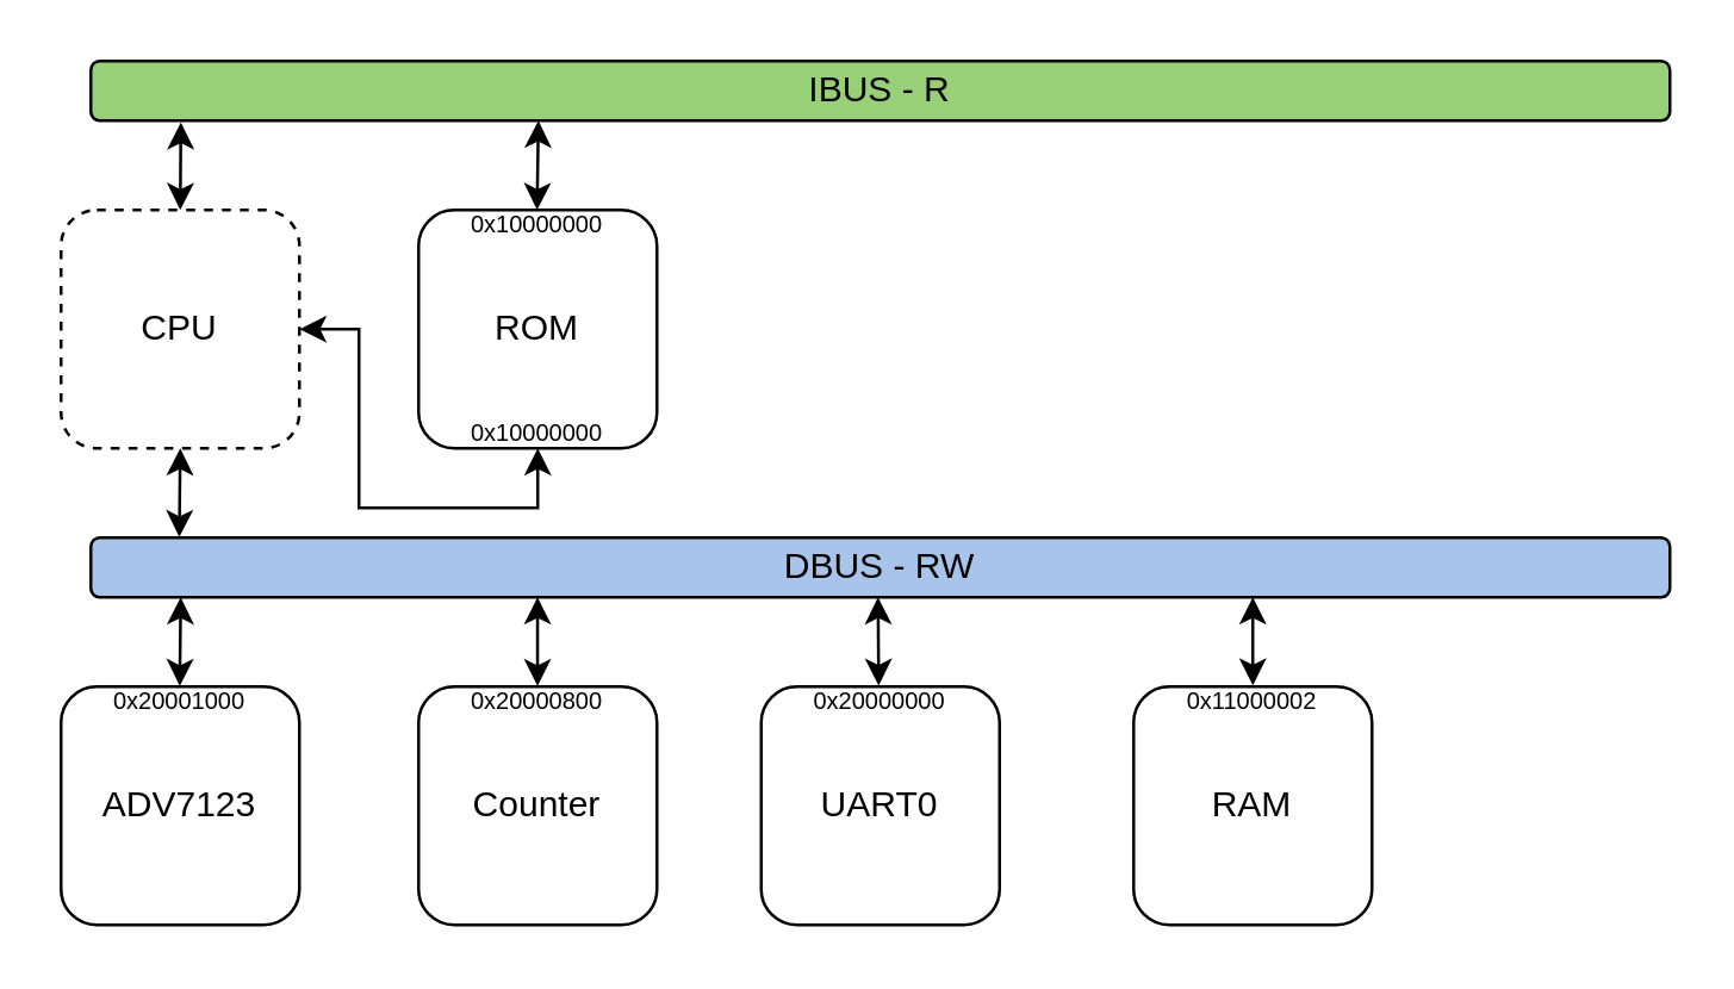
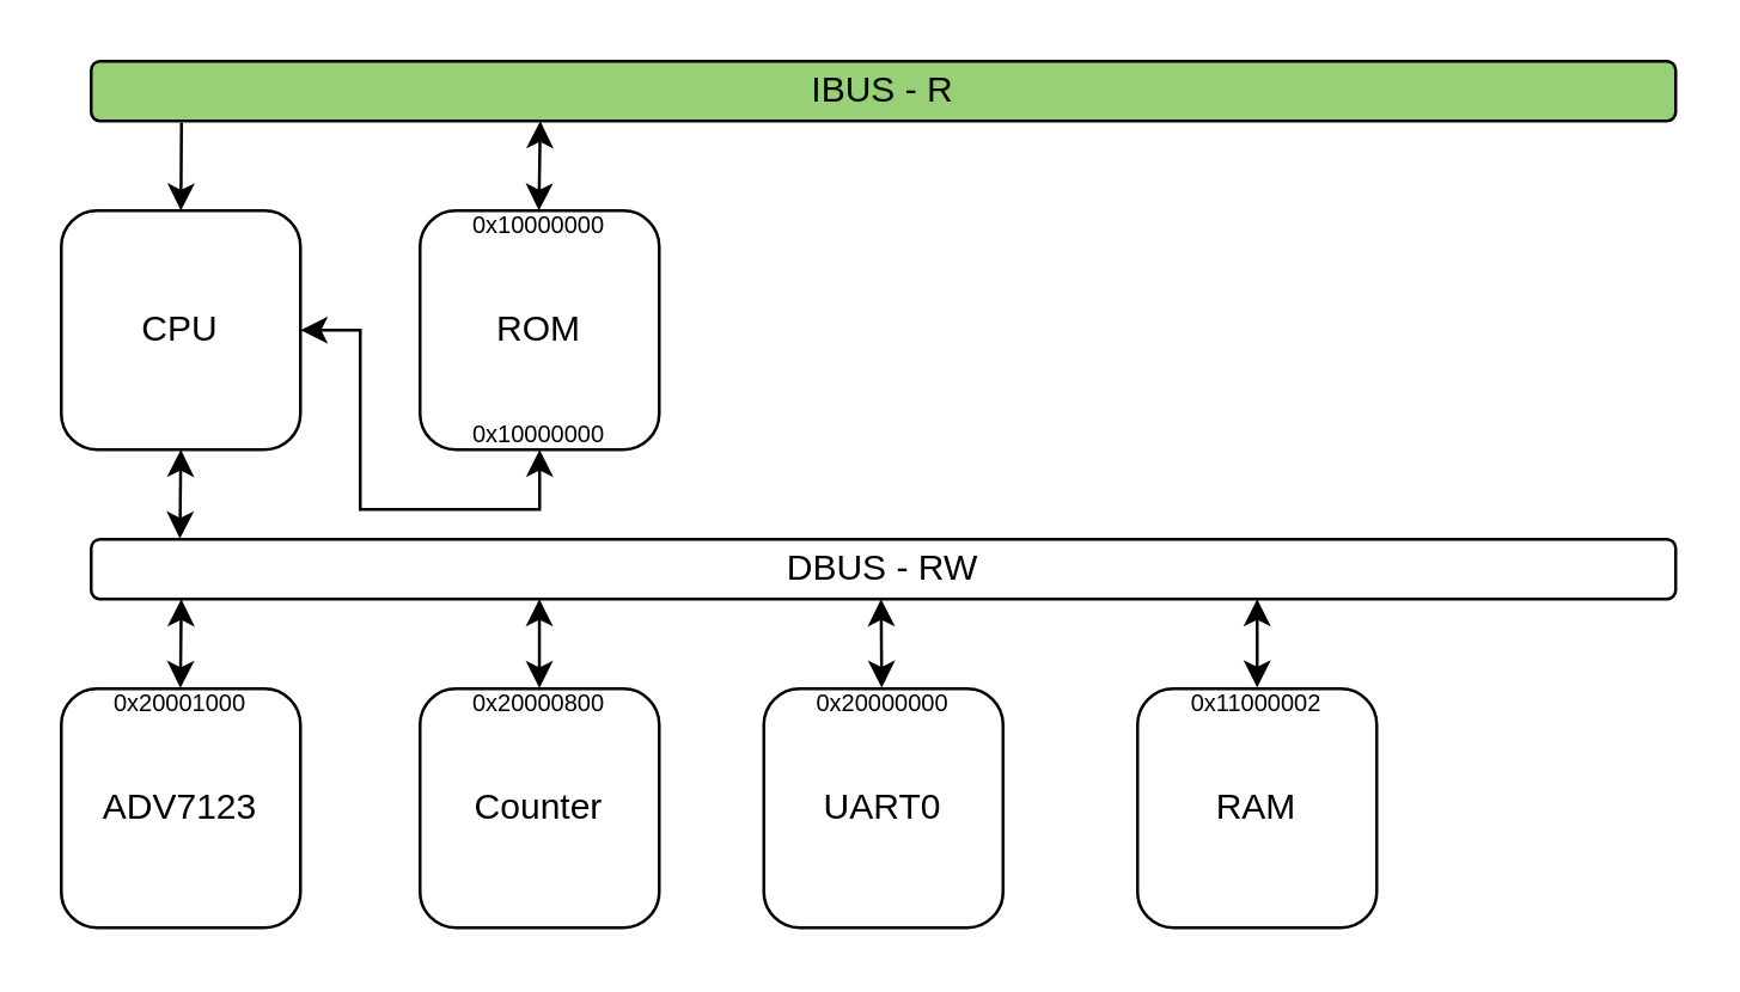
  <mxCell id="0" />
  <mxCell id="1" parent="0" />
- <mxCell id="2" style="edgeStyle=orthogonalEdgeStyle;rounded=0;orthogonalLoop=1;jettySize=auto;html=1;exitX=0.5;exitY=0;exitDx=0;exitDy=0;entryX=0.057;entryY=1.029;entryDx=0;entryDy=0;entryPerimeter=0;startArrow=classic;startFill=1;" edge="1" parent="1" source="3" target="4"><mxGeometry relative="1" as="geometry" /></mxCell>
- <mxCell id="3" value="CPU" style="rounded=1;whiteSpace=wrap;html=1;dashed=1;" vertex="1" parent="1"><mxGeometry x="20" y="70" width="80" height="80" as="geometry" /></mxCell>
+ <mxCell id="2" style="edgeStyle=orthogonalEdgeStyle;rounded=0;orthogonalLoop=1;jettySize=auto;html=1;exitX=0.5;exitY=0;exitDx=0;exitDy=0;entryX=0.057;entryY=1.029;entryDx=0;entryDy=0;entryPerimeter=0;startArrow=classic;startFill=1;endArrow=none;" edge="1" parent="1" source="3" target="4"><mxGeometry relative="1" as="geometry" /></mxCell>
+ <mxCell id="3" value="CPU" style="rounded=1;whiteSpace=wrap;html=1;" vertex="1" parent="1"><mxGeometry x="20" y="70" width="80" height="80" as="geometry" /></mxCell>
  <mxCell id="4" value="IBUS - R" style="rounded=1;whiteSpace=wrap;html=1;gradientColor=none;fillColor=#97D077;" vertex="1" parent="1"><mxGeometry x="30" y="20" width="530" height="20" as="geometry" /></mxCell>
- <mxCell id="5" value="DBUS - RW" style="rounded=1;whiteSpace=wrap;html=1;fillColor=#A9C4EB;" vertex="1" parent="1"><mxGeometry x="30" y="180" width="530" height="20" as="geometry" /></mxCell>
+ <mxCell id="5" value="DBUS - RW" style="rounded=1;whiteSpace=wrap;html=1;fillColor=#ffffff;" vertex="1" parent="1"><mxGeometry x="30" y="180" width="530" height="20" as="geometry" /></mxCell>
  <mxCell id="6" value="" style="endArrow=classic;startArrow=classic;html=1;entryX=0.5;entryY=1;entryDx=0;entryDy=0;exitX=0.056;exitY=-0.01;exitDx=0;exitDy=0;exitPerimeter=0;" edge="1" parent="1" source="5" target="3"><mxGeometry width="50" height="50" relative="1" as="geometry"><mxPoint x="51" y="163" as="sourcePoint" /><mxPoint x="70" y="220" as="targetPoint" /></mxGeometry></mxCell>
  <mxCell id="7" style="edgeStyle=orthogonalEdgeStyle;rounded=0;orthogonalLoop=1;jettySize=auto;html=1;exitX=0.5;exitY=1;exitDx=0;exitDy=0;startArrow=classic;startFill=1;" edge="1" parent="1" source="8" target="3"><mxGeometry relative="1" as="geometry" /></mxCell>
  <mxCell id="8" value="ROM" style="rounded=1;whiteSpace=wrap;html=1;strokeColor=#000000;fillColor=#FFFFFF;gradientColor=none;" vertex="1" parent="1"><mxGeometry x="140" y="70" width="80" height="80" as="geometry" /></mxCell>
  <mxCell id="9" style="edgeStyle=orthogonalEdgeStyle;rounded=0;orthogonalLoop=1;jettySize=auto;html=1;exitX=0.5;exitY=1;exitDx=0;exitDy=0;entryX=0.282;entryY=-0.003;entryDx=0;entryDy=0;entryPerimeter=0;startArrow=classic;startFill=1;" edge="1" parent="1"><mxGeometry relative="1" as="geometry"><mxPoint x="180.23" y="40" as="sourcePoint" /><mxPoint x="179.765" y="70" as="targetPoint" /></mxGeometry></mxCell>
  <mxCell id="10" value="ADV7123" style="rounded=1;whiteSpace=wrap;html=1;strokeColor=#000000;fillColor=#FFFFFF;gradientColor=none;" vertex="1" parent="1"><mxGeometry x="20" y="230" width="80" height="80" as="geometry" /></mxCell>
  <mxCell id="11" value="" style="endArrow=classic;startArrow=classic;html=1;entryX=0.5;entryY=1;entryDx=0;entryDy=0;exitX=0.056;exitY=-0.01;exitDx=0;exitDy=0;exitPerimeter=0;" edge="1" parent="1"><mxGeometry width="50" height="50" relative="1" as="geometry"><mxPoint x="59.84" y="229.8" as="sourcePoint" /><mxPoint x="60.16" y="200" as="targetPoint" /></mxGeometry></mxCell>
  <mxCell id="12" value="Counter" style="rounded=1;whiteSpace=wrap;html=1;strokeColor=#000000;fillColor=#FFFFFF;gradientColor=none;" vertex="1" parent="1"><mxGeometry x="140" y="230" width="80" height="80" as="geometry" /></mxCell>
  <mxCell id="13" style="edgeStyle=orthogonalEdgeStyle;rounded=0;orthogonalLoop=1;jettySize=auto;html=1;exitX=0.5;exitY=1;exitDx=0;exitDy=0;entryX=0.283;entryY=-0.005;entryDx=0;entryDy=0;entryPerimeter=0;startArrow=classic;startFill=1;" edge="1" parent="1"><mxGeometry relative="1" as="geometry"><mxPoint x="179.922" y="200.005" as="sourcePoint" /><mxPoint x="179.922" y="229.843" as="targetPoint" /></mxGeometry></mxCell>
  <mxCell id="14" value="UART0" style="rounded=1;whiteSpace=wrap;html=1;strokeColor=#000000;fillColor=#FFFFFF;gradientColor=none;" vertex="1" parent="1"><mxGeometry x="255" y="230" width="80" height="80" as="geometry" /></mxCell>
  <mxCell id="15" style="edgeStyle=orthogonalEdgeStyle;rounded=0;orthogonalLoop=1;jettySize=auto;html=1;exitX=0.5;exitY=1;exitDx=0;exitDy=0;entryX=0.283;entryY=-0.005;entryDx=0;entryDy=0;entryPerimeter=0;startArrow=classic;startFill=1;" edge="1" parent="1"><mxGeometry relative="1" as="geometry"><mxPoint x="294.212" y="200.005" as="sourcePoint" /><mxPoint x="294.433" y="229.714" as="targetPoint" /><Array as="points"><mxPoint x="294.29" y="200" /></Array></mxGeometry></mxCell>
  <mxCell id="16" value="RAM" style="rounded=1;whiteSpace=wrap;html=1;strokeColor=#000000;fillColor=#FFFFFF;gradientColor=none;" vertex="1" parent="1"><mxGeometry x="380" y="230" width="80" height="80" as="geometry" /></mxCell>
  <mxCell id="17" style="edgeStyle=orthogonalEdgeStyle;rounded=0;orthogonalLoop=1;jettySize=auto;html=1;exitX=0.5;exitY=1;exitDx=0;exitDy=0;entryX=0.283;entryY=-0.005;entryDx=0;entryDy=0;entryPerimeter=0;startArrow=classic;startFill=1;" edge="1" parent="1"><mxGeometry relative="1" as="geometry"><mxPoint x="420" y="200" as="sourcePoint" /><mxPoint x="420" y="229.6" as="targetPoint" /><Array as="points"><mxPoint x="419.69" y="199.8" /></Array></mxGeometry></mxCell>
  <mxCell id="18" value="0x20001000" style="text;html=1;strokeColor=none;fillColor=none;align=center;verticalAlign=middle;whiteSpace=wrap;rounded=0;fontSize=8;" vertex="1" parent="1"><mxGeometry x="35" y="230" width="50" height="10" as="geometry" /></mxCell>
  <mxCell id="19" value="0x20000800" style="text;html=1;strokeColor=none;fillColor=none;align=center;verticalAlign=middle;whiteSpace=wrap;rounded=0;fontSize=8;" vertex="1" parent="1"><mxGeometry x="155" y="230" width="50" height="10" as="geometry" /></mxCell>
  <mxCell id="20" value="0x20000000" style="text;html=1;strokeColor=none;fillColor=none;align=center;verticalAlign=middle;whiteSpace=wrap;rounded=0;fontSize=8;" vertex="1" parent="1"><mxGeometry x="270" y="230" width="50" height="10" as="geometry" /></mxCell>
  <mxCell id="21" value="0x11000002" style="text;html=1;strokeColor=none;fillColor=none;align=center;verticalAlign=middle;whiteSpace=wrap;rounded=0;fontSize=8;" vertex="1" parent="1"><mxGeometry x="395" y="230" width="50" height="10" as="geometry" /></mxCell>
  <mxCell id="22" value="0x10000000" style="text;html=1;strokeColor=none;fillColor=none;align=center;verticalAlign=middle;whiteSpace=wrap;rounded=0;fontSize=8;" vertex="1" parent="1"><mxGeometry x="155" y="140" width="50" height="10" as="geometry" /></mxCell>
  <mxCell id="23" value="0x10000000" style="text;html=1;strokeColor=none;fillColor=none;align=center;verticalAlign=middle;whiteSpace=wrap;rounded=0;fontSize=8;" vertex="1" parent="1"><mxGeometry x="155" y="70" width="50" height="10" as="geometry" /></mxCell>
